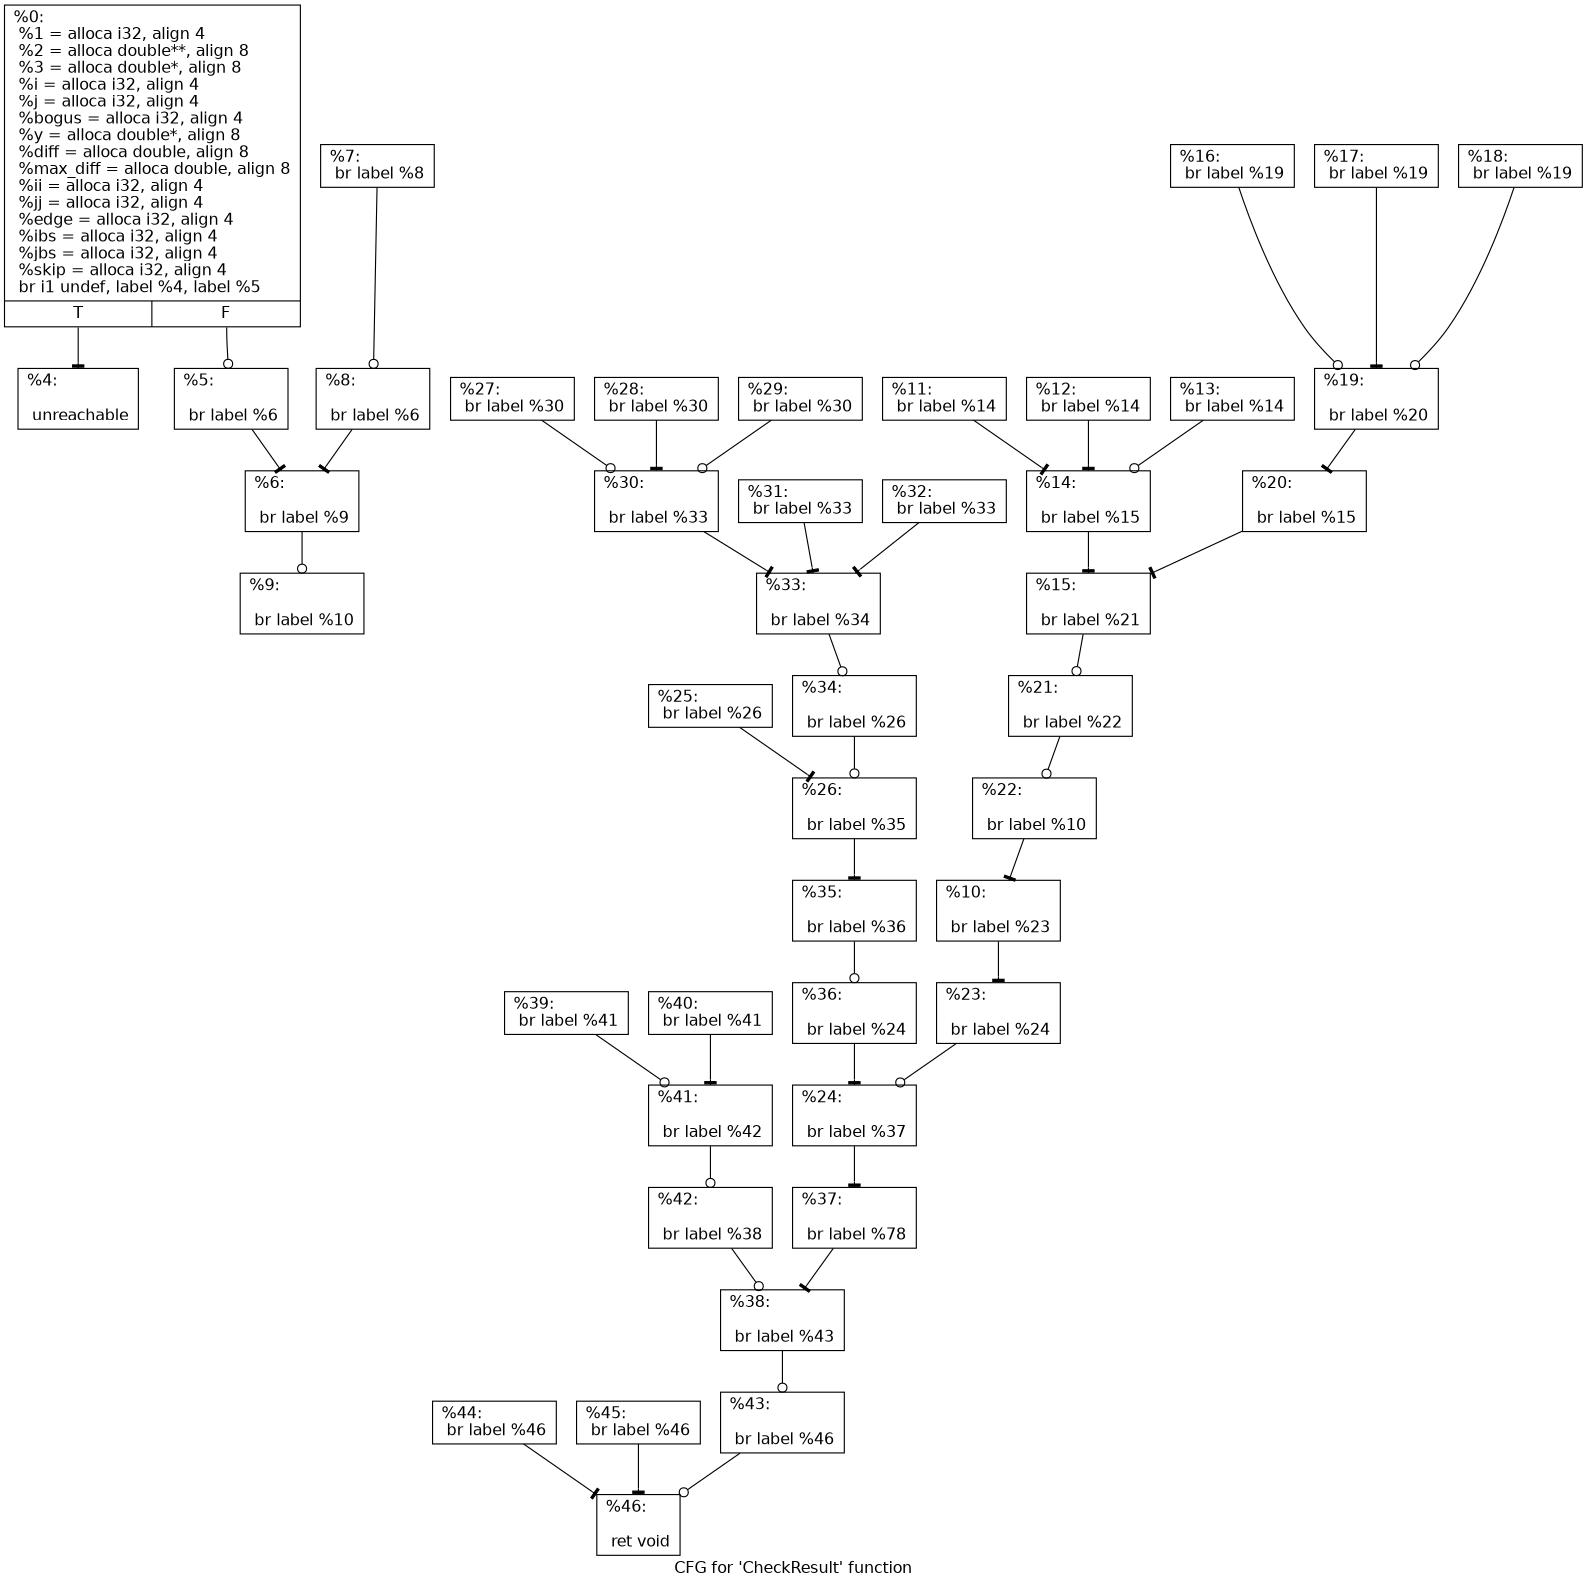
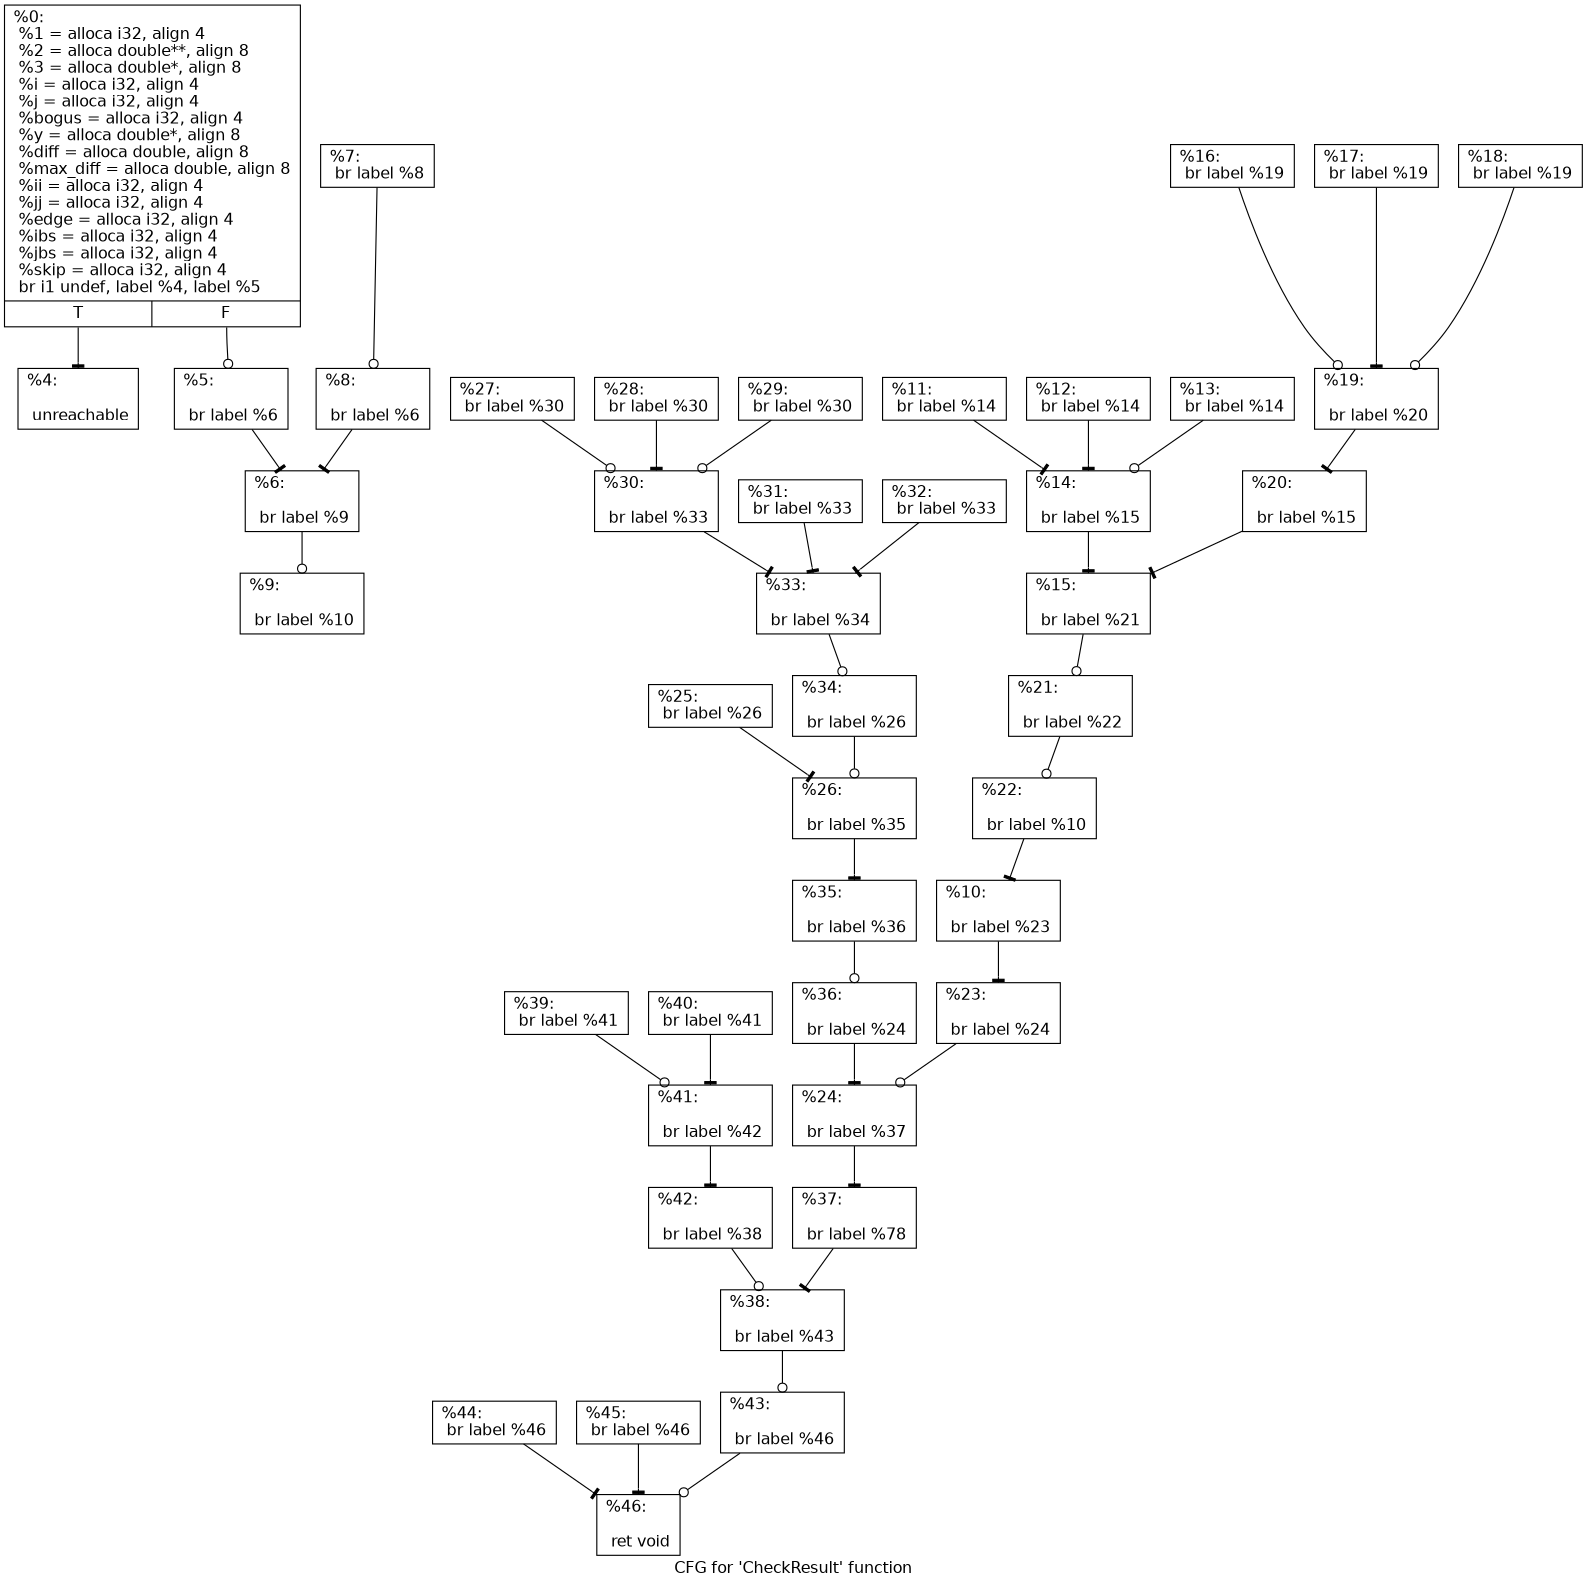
  digraph {
    fontname="DejaVu Sans"
    label="CFG for 'CheckResult' function"
    node [fontname="DejaVu Sans" shape=record]
    edge [arrowhead=tee fontname="DejaVu Sans"]
    n1 [label="{%0:\l  %1 = alloca i32, align 4\l  %2 = alloca double**, align 8\l  %3 = alloca double*, align 8\l  %i = alloca i32, align 4\l  %j = alloca i32, align 4\l  %bogus = alloca i32, align 4\l  %y = alloca double*, align 8\l  %diff = alloca double, align 8\l  %max_diff = alloca double, align 8\l  %ii = alloca i32, align 4\l  %jj = alloca i32, align 4\l  %edge = alloca i32, align 4\l  %ibs = alloca i32, align 4\l  %jbs = alloca i32, align 4\l  %skip = alloca i32, align 4\l  br i1 undef, label %4, label %5\l|{<s0>T|<s1>F}}"]
    n2 [label="{%4:\l\l  unreachable\l}"]
    n3 [label="{%5:\l\l  br label %6\l}"]
    n4 [label="{%6:\l\l  br label %9\l}"]
    n5 [label="{%9:\l\l  br label %10\l}"]
    n6 [label="{%10:\l\l  br label %23\l}"]
    n7 [label="{%23:\l\l  br label %24\l}"]
    n8 [label="{%7:                                                  \l  br label %8\l}"]
    n9 [label="{%8:\l\l  br label %6\l}"]
    n10 [label="{%24:\l\l  br label %37\l}"]
    n11 [label="{%37:\l\l  br label %78\l}"]
    n12 [label="{%11:                                                  \l  br label %14\l}"]
    n13 [label="{%14:\l\l  br label %15\l}"]
    n14 [label="{%15:\l\l  br label %21\l}"]
    n15 [label="{%21:\l\l  br label %22\l}"]
    n16 [label="{%12:                                                  \l  br label %14\l}"]
    n17 [label="{%13:                                                  \l  br label %14\l}"]
    n18 [label="{%22:\l\l  br label %10\l}"]
    n19 [label="{%16:                                                  \l  br label %19\l}"]
    n20 [label="{%19:\l\l  br label %20\l}"]
    n21 [label="{%20:\l\l  br label %15\l}"]
    n22 [label="{%17:                                                  \l  br label %19\l}"]
    n23 [label="{%18:                                                  \l  br label %19\l}"]
    n24 [label="{%38:\l\l  br label %43\l}"]
    n25 [label="{%43:\l\l  br label %46\l}"]
    n26 [label="{%25:                                                  \l  br label %26\l}"]
    n27 [label="{%26:\l\l  br label %35\l}"]
    n28 [label="{%35:\l\l  br label %36\l}"]
    n29 [label="{%36:\l\l  br label %24\l}"]
    n30 [label="{%27:                                                  \l  br label %30\l}"]
    n31 [label="{%30:\l\l  br label %33\l}"]
    n32 [label="{%33:\l\l  br label %34\l}"]
    n33 [label="{%34:\l\l  br label %26\l}"]
    n34 [label="{%28:                                                  \l  br label %30\l}"]
    n35 [label="{%29:                                                  \l  br label %30\l}"]
    n36 [label="{%31:                                                  \l  br label %33\l}"]
    n37 [label="{%32:                                                  \l  br label %33\l}"]
    n38 [label="{%46:\l\l  ret void\l}"]
    n39 [label="{%39:                                                  \l  br label %41\l}"]
    n40 [label="{%41:\l\l  br label %42\l}"]
    n41 [label="{%42:\l\l  br label %38\l}"]
    n42 [label="{%40:                                                  \l  br label %41\l}"]
    n43 [label="{%44:                                                  \l  br label %46\l}"]
    n44 [label="{%45:                                                  \l  br label %46\l}"]
    n1 -> n2 [tailport=s0]
    n1 -> n3 [arrowhead=odot tailport=s1]
    n3 -> n4
    n4 -> n5 [arrowhead=odot]
    n6 -> n7
    n7 -> n10 [arrowhead=odot]
    n8 -> n9 [arrowhead=odot]
    n9 -> n4
    n10 -> n11
    n11 -> n24
    n12 -> n13
    n13 -> n14
    n14 -> n15 [arrowhead=odot]
    n15 -> n18 [arrowhead=odot]
    n16 -> n13
    n17 -> n13 [arrowhead=odot]
    n18 -> n6
    n19 -> n20 [arrowhead=odot]
    n20 -> n21
    n21 -> n14
    n22 -> n20
    n23 -> n20 [arrowhead=odot]
    n24 -> n25 [arrowhead=odot]
    n25 -> n38 [arrowhead=odot]
    n26 -> n27
    n27 -> n28
    n28 -> n29 [arrowhead=odot]
    n29 -> n10
    n30 -> n31 [arrowhead=odot]
    n31 -> n32
    n32 -> n33 [arrowhead=odot]
    n33 -> n27 [arrowhead=odot]
    n34 -> n31
    n35 -> n31 [arrowhead=odot]
    n36 -> n32
    n37 -> n32
    n39 -> n40 [arrowhead=odot]
-   n40 -> n41 [arrowhead=odot]
+   n40 -> n41
    n41 -> n24 [arrowhead=odot]
    n42 -> n40
    n43 -> n38
    n44 -> n38
  }
